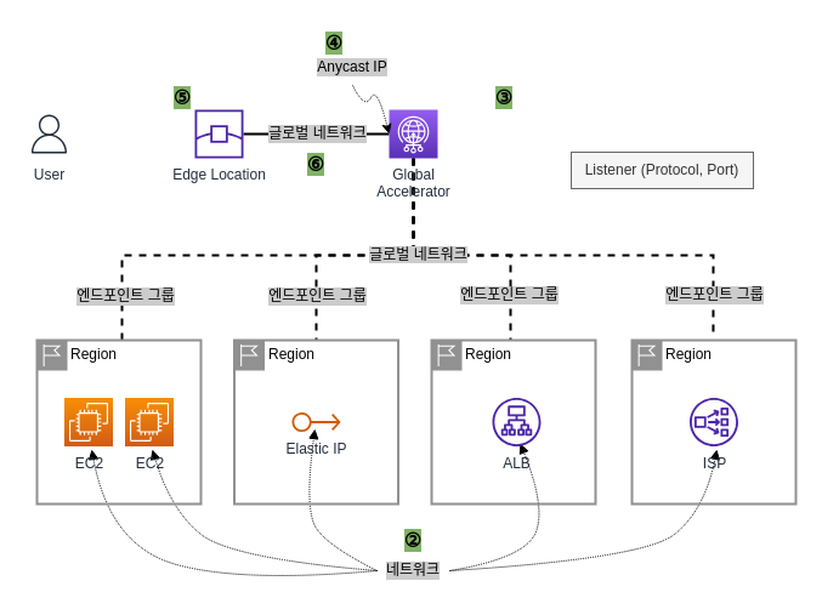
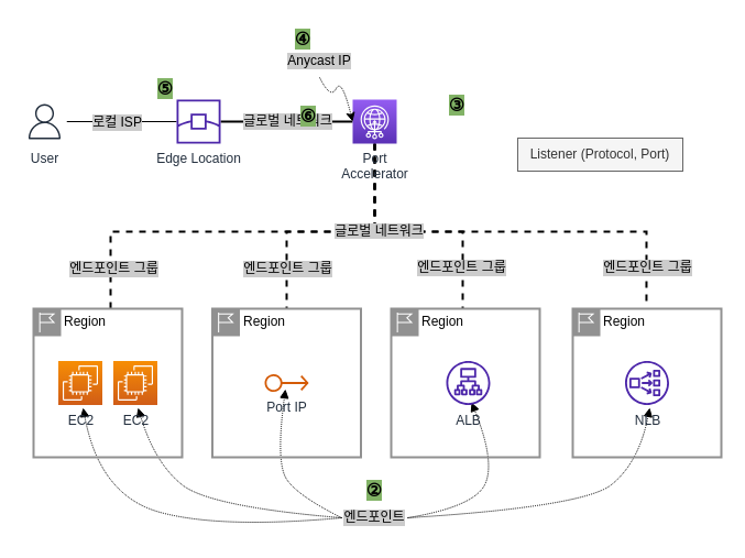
  <mxCell id="0" />
  <mxCell id="1" parent="0" />
+ <mxCell id="2" style="edgeStyle=orthogonalEdgeStyle;rounded=0;orthogonalLoop=1;jettySize=auto;html=1;endArrow=none;endFill=0;" parent="1" source="4" target="7" edge="1"><mxGeometry relative="1" as="geometry" /></mxCell>
+ <mxCell id="3" value="로컬 ISP" style="edgeLabel;html=1;align=center;verticalAlign=middle;resizable=0;points=[];labelBackgroundColor=#CCCCCC;fontSize=12;" parent="2" vertex="1" connectable="0"><mxGeometry x="-0.26" y="-2" relative="1" as="geometry"><mxPoint x="8" y="-2" as="offset" /></mxGeometry></mxCell>
  <mxCell id="4" value="User" style="sketch=0;outlineConnect=0;fontColor=#232F3E;gradientColor=none;strokeColor=#232F3E;fillColor=#ffffff;dashed=0;verticalLabelPosition=bottom;verticalAlign=top;align=center;html=1;fontSize=12;fontStyle=0;aspect=fixed;shape=mxgraph.aws4.resourceIcon;resIcon=mxgraph.aws4.user;" parent="1" vertex="1"><mxGeometry x="20" y="90" width="40" height="40" as="geometry" /></mxCell>
  <mxCell id="5" style="edgeStyle=orthogonalEdgeStyle;rounded=0;orthogonalLoop=1;jettySize=auto;html=1;endArrow=none;endFill=0;strokeWidth=2;dashed=0;" parent="1" source="7" target="17" edge="1"><mxGeometry relative="1" as="geometry" /></mxCell>
  <mxCell id="6" value="글로벌 네트워크" style="edgeLabel;html=1;align=center;verticalAlign=middle;resizable=0;points=[];labelBackgroundColor=#CCCCCC;fontSize=12;" parent="5" vertex="1" connectable="0"><mxGeometry y="-1" relative="1" as="geometry"><mxPoint y="-2" as="offset" /></mxGeometry></mxCell>
  <mxCell id="7" value="Edge Location" style="sketch=0;outlineConnect=0;fontColor=#232F3E;gradientColor=none;fillColor=#4D27AA;strokeColor=none;dashed=0;verticalLabelPosition=bottom;verticalAlign=top;align=center;html=1;fontSize=12;fontStyle=0;aspect=fixed;pointerEvents=1;shape=mxgraph.aws4.edge_location;" parent="1" vertex="1"><mxGeometry x="160" y="90" width="40" height="40" as="geometry" /></mxCell>
  <mxCell id="8" style="edgeStyle=orthogonalEdgeStyle;rounded=0;orthogonalLoop=1;jettySize=auto;html=1;entryX=0.5;entryY=0;entryDx=0;entryDy=0;strokeWidth=2;endArrow=none;endFill=0;dashed=1;" parent="1" source="17" edge="1"><mxGeometry relative="1" as="geometry"><Array as="points"><mxPoint x="340" y="210" /><mxPoint x="100" y="210" /></Array><mxPoint x="100" y="280" as="targetPoint" /></mxGeometry></mxCell>
  <mxCell id="9" value="엔드포인트 그룹" style="edgeLabel;html=1;align=center;verticalAlign=middle;resizable=0;points=[];labelBackgroundColor=#CCCCCC;fontSize=12;" parent="8" vertex="1" connectable="0"><mxGeometry x="0.808" y="2" relative="1" as="geometry"><mxPoint as="offset" /></mxGeometry></mxCell>
  <mxCell id="10" style="edgeStyle=orthogonalEdgeStyle;rounded=0;orthogonalLoop=1;jettySize=auto;html=1;entryX=0.5;entryY=0;entryDx=0;entryDy=0;strokeWidth=2;endArrow=none;endFill=0;dashed=1;" parent="1" source="17" edge="1"><mxGeometry relative="1" as="geometry"><Array as="points"><mxPoint x="340" y="210" /><mxPoint x="260" y="210" /></Array><mxPoint x="260" y="280" as="targetPoint" /></mxGeometry></mxCell>
  <mxCell id="11" value="엔드포인트 그룹" style="edgeLabel;html=1;align=center;verticalAlign=middle;resizable=0;points=[];labelBackgroundColor=#CCCCCC;fontSize=12;" parent="10" vertex="1" connectable="0"><mxGeometry x="0.709" y="2" relative="1" as="geometry"><mxPoint x="-2" y="-4" as="offset" /></mxGeometry></mxCell>
  <mxCell id="12" style="edgeStyle=orthogonalEdgeStyle;rounded=0;orthogonalLoop=1;jettySize=auto;html=1;entryX=0.5;entryY=0;entryDx=0;entryDy=0;strokeWidth=2;endArrow=none;endFill=0;dashed=1;" parent="1" source="17" edge="1"><mxGeometry relative="1" as="geometry"><Array as="points"><mxPoint x="340" y="210" /><mxPoint x="420" y="210" /></Array><mxPoint x="420" y="280" as="targetPoint" /></mxGeometry></mxCell>
  <mxCell id="13" value="엔드포인트 그룹" style="edgeLabel;html=1;align=center;verticalAlign=middle;resizable=0;points=[];labelBackgroundColor=#CCCCCC;fontSize=12;" parent="12" vertex="1" connectable="0"><mxGeometry x="0.717" y="-2" relative="1" as="geometry"><mxPoint y="-5" as="offset" /></mxGeometry></mxCell>
  <mxCell id="14" style="edgeStyle=orthogonalEdgeStyle;rounded=0;orthogonalLoop=1;jettySize=auto;html=1;strokeWidth=2;endArrow=none;endFill=0;entryX=0.496;entryY=-0.007;entryDx=0;entryDy=0;entryPerimeter=0;dashed=1;" parent="1" source="17" target="39" edge="1"><mxGeometry relative="1" as="geometry"><Array as="points"><mxPoint x="340" y="210" /><mxPoint x="587" y="210" /></Array><mxPoint x="580" y="280" as="targetPoint" /></mxGeometry></mxCell>
  <mxCell id="15" value="&lt;span style=&quot;background-color: rgb(204, 204, 204); font-size: 12px;&quot;&gt;글로벌 네트워크&lt;/span&gt;" style="edgeLabel;html=1;align=center;verticalAlign=middle;resizable=0;points=[];fontSize=12;" parent="14" vertex="1" connectable="0"><mxGeometry x="-0.031" y="-1" relative="1" as="geometry"><mxPoint x="-109" y="-2" as="offset" /></mxGeometry></mxCell>
  <mxCell id="16" value="엔드포인트 그룹" style="edgeLabel;html=1;align=center;verticalAlign=middle;resizable=0;points=[];labelBackgroundColor=#CCCCCC;fontSize=12;" parent="14" vertex="1" connectable="0"><mxGeometry x="0.839" y="1" relative="1" as="geometry"><mxPoint y="-5" as="offset" /></mxGeometry></mxCell>
- <mxCell id="17" value="Global&lt;br&gt;Accelerator" style="sketch=0;points=[[0,0,0],[0.25,0,0],[0.5,0,0],[0.75,0,0],[1,0,0],[0,1,0],[0.25,1,0],[0.5,1,0],[0.75,1,0],[1,1,0],[0,0.25,0],[0,0.5,0],[0,0.75,0],[1,0.25,0],[1,0.5,0],[1,0.75,0]];outlineConnect=0;fontColor=#232F3E;gradientColor=#945DF2;gradientDirection=north;fillColor=#5A30B5;strokeColor=#ffffff;dashed=0;verticalLabelPosition=bottom;verticalAlign=top;align=center;html=1;fontSize=12;fontStyle=0;aspect=fixed;shape=mxgraph.aws4.resourceIcon;resIcon=mxgraph.aws4.global_accelerator;" parent="1" vertex="1"><mxGeometry x="320" y="90" width="40" height="40" as="geometry" /></mxCell>
+ <mxCell id="17" value="Port&lt;br&gt;Accelerator" style="sketch=0;points=[[0,0,0],[0.25,0,0],[0.5,0,0],[0.75,0,0],[1,0,0],[0,1,0],[0.25,1,0],[0.5,1,0],[0.75,1,0],[1,1,0],[0,0.25,0],[0,0.5,0],[0,0.75,0],[1,0.25,0],[1,0.5,0],[1,0.75,0]];outlineConnect=0;fontColor=#232F3E;gradientColor=#945DF2;gradientDirection=north;fillColor=#5A30B5;strokeColor=#ffffff;dashed=0;verticalLabelPosition=bottom;verticalAlign=top;align=center;html=1;fontSize=12;fontStyle=0;aspect=fixed;shape=mxgraph.aws4.resourceIcon;resIcon=mxgraph.aws4.global_accelerator;" parent="1" vertex="1"><mxGeometry x="320" y="90" width="40" height="40" as="geometry" /></mxCell>
  <mxCell id="18" value="Listener (Protocol, Port)" style="text;html=1;strokeColor=#666666;fillColor=#f5f5f5;align=center;verticalAlign=middle;whiteSpace=wrap;rounded=0;fontColor=#333333;" parent="1" vertex="1"><mxGeometry x="470" y="125" width="150" height="30" as="geometry" /></mxCell>
- <mxCell id="19" value="네트워크" style="text;html=1;strokeColor=none;fillColor=none;align=center;verticalAlign=middle;whiteSpace=wrap;rounded=0;labelBackgroundColor=#CCCCCC;" parent="1" vertex="1"><mxGeometry x="310" y="455" width="60" height="30" as="geometry" /></mxCell>
+ <mxCell id="19" value="엔드포인트" style="text;html=1;strokeColor=none;fillColor=none;align=center;verticalAlign=middle;whiteSpace=wrap;rounded=0;labelBackgroundColor=#CCCCCC;" parent="1" vertex="1"><mxGeometry x="310" y="455" width="60" height="30" as="geometry" /></mxCell>
  <mxCell id="20" value="" style="curved=1;endArrow=block;html=1;rounded=0;strokeWidth=1;fontSize=12;exitX=0;exitY=0.5;exitDx=0;exitDy=0;entryX=0.5;entryY=1;entryDx=0;entryDy=0;entryPerimeter=0;endFill=1;dashed=1;dashPattern=1 1;" parent="1" source="19" edge="1"><mxGeometry width="50" height="50" relative="1" as="geometry"><mxPoint x="280" y="370" as="sourcePoint" /><mxPoint x="75" y="370" as="targetPoint" /><Array as="points"><mxPoint x="200" y="480" /><mxPoint x="90" y="450" /></Array></mxGeometry></mxCell>
  <mxCell id="21" value="" style="curved=1;endArrow=block;html=1;rounded=0;dashed=1;dashPattern=1 1;strokeWidth=1;fontSize=12;exitX=0;exitY=0.5;exitDx=0;exitDy=0;entryX=0.5;entryY=1;entryDx=0;entryDy=0;entryPerimeter=0;endFill=1;" parent="1" source="19" edge="1"><mxGeometry width="50" height="50" relative="1" as="geometry"><mxPoint x="280" y="370" as="sourcePoint" /><mxPoint x="125" y="370" as="targetPoint" /><Array as="points"><mxPoint x="190" y="460" /><mxPoint x="140" y="420" /></Array></mxGeometry></mxCell>
  <mxCell id="22" value="" style="curved=1;endArrow=block;html=1;rounded=0;dashed=1;dashPattern=1 1;strokeWidth=1;fontSize=12;exitX=0;exitY=0.5;exitDx=0;exitDy=0;endFill=1;" parent="1" source="19" edge="1"><mxGeometry width="50" height="50" relative="1" as="geometry"><mxPoint x="280" y="370" as="sourcePoint" /><mxPoint x="258.923" y="353.074" as="targetPoint" /><Array as="points"><mxPoint x="270" y="450" /><mxPoint x="250" y="420" /></Array></mxGeometry></mxCell>
  <mxCell id="23" value="" style="curved=1;endArrow=block;html=1;rounded=0;dashed=1;dashPattern=1 1;strokeWidth=1;fontSize=12;exitX=1;exitY=0.5;exitDx=0;exitDy=0;endFill=1;" parent="1" source="19" edge="1"><mxGeometry width="50" height="50" relative="1" as="geometry"><mxPoint x="280" y="370" as="sourcePoint" /><mxPoint x="428.001" y="365.01" as="targetPoint" /><Array as="points"><mxPoint x="430" y="460" /><mxPoint x="450" y="420" /></Array></mxGeometry></mxCell>
  <mxCell id="24" value="" style="curved=1;endArrow=block;html=1;rounded=0;dashed=1;dashPattern=1 1;strokeWidth=1;fontSize=12;exitX=1;exitY=0.5;exitDx=0;exitDy=0;endFill=1;" parent="1" source="19" edge="1"><mxGeometry width="50" height="50" relative="1" as="geometry"><mxPoint x="280" y="370" as="sourcePoint" /><mxPoint x="590" y="370" as="targetPoint" /><Array as="points"><mxPoint x="530" y="460" /><mxPoint x="580" y="420" /></Array></mxGeometry></mxCell>
  <mxCell id="25" value="②" style="text;html=1;strokeColor=none;fillColor=none;align=center;verticalAlign=middle;whiteSpace=wrap;rounded=0;labelBackgroundColor=#82B366;fontSize=16;fontStyle=1" parent="1" vertex="1"><mxGeometry x="325" y="430" width="30" height="30" as="geometry" /></mxCell>
- <mxCell id="26" value="③" style="text;html=1;strokeColor=none;fillColor=none;align=center;verticalAlign=middle;whiteSpace=wrap;rounded=0;labelBackgroundColor=#82B366;fontSize=16;fontStyle=1" parent="1" vertex="1"><mxGeometry x="400" y="65" width="30" height="30" as="geometry" /></mxCell>
+ <mxCell id="26" value="③" style="text;html=1;strokeColor=none;fillColor=none;align=center;verticalAlign=middle;whiteSpace=wrap;rounded=0;labelBackgroundColor=#82B366;fontSize=16;fontStyle=1" parent="1" vertex="1"><mxGeometry x="400" y="80" width="30" height="30" as="geometry" /></mxCell>
  <mxCell id="27" value="④" style="text;html=1;strokeColor=none;fillColor=none;align=center;verticalAlign=middle;whiteSpace=wrap;rounded=0;labelBackgroundColor=#82B366;fontSize=16;fontStyle=1" parent="1" vertex="1"><mxGeometry x="260" y="20" width="30" height="30" as="geometry" /></mxCell>
- <mxCell id="28" value="⑥" style="text;html=1;strokeColor=none;fillColor=none;align=center;verticalAlign=middle;whiteSpace=wrap;rounded=0;labelBackgroundColor=#82B366;fontSize=16;fontStyle=1" parent="1" vertex="1"><mxGeometry x="245" y="120" width="30" height="30" as="geometry" /></mxCell>
+ <mxCell id="28" value="⑥" style="text;html=1;strokeColor=none;fillColor=none;align=center;verticalAlign=middle;whiteSpace=wrap;rounded=0;labelBackgroundColor=#82B366;fontSize=16;fontStyle=1" parent="1" vertex="1"><mxGeometry x="265" y="90" width="30" height="30" as="geometry" /></mxCell>
  <mxCell id="29" value="⑤" style="text;html=1;strokeColor=none;fillColor=none;align=center;verticalAlign=middle;whiteSpace=wrap;rounded=0;labelBackgroundColor=#82B366;fontSize=16;fontStyle=1" parent="1" vertex="1"><mxGeometry x="135" y="65" width="30" height="30" as="geometry" /></mxCell>
  <mxCell id="30" value="Anycast IP" style="text;html=1;strokeColor=none;fillColor=none;align=center;verticalAlign=middle;whiteSpace=wrap;rounded=0;labelBackgroundColor=#CCCCCC;fontSize=12;" parent="1" vertex="1"><mxGeometry x="260" y="40" width="60" height="30" as="geometry" /></mxCell>
  <mxCell id="31" value="" style="curved=1;endArrow=classic;html=1;rounded=0;dashed=1;dashPattern=1 1;strokeWidth=1;fontSize=12;exitX=0.5;exitY=1;exitDx=0;exitDy=0;entryX=0;entryY=0.5;entryDx=0;entryDy=0;entryPerimeter=0;" parent="1" source="30" edge="1" target="17"><mxGeometry width="50" height="50" relative="1" as="geometry"><mxPoint x="280" y="370" as="sourcePoint" /><mxPoint x="310" y="110" as="targetPoint" /><Array as="points"><mxPoint x="300" y="90" /><mxPoint x="310" y="70" /></Array></mxGeometry></mxCell>
  <mxCell id="32" value="Region" style="shape=mxgraph.ibm.box;prType=region;fontStyle=0;verticalAlign=top;align=left;spacingLeft=32;spacingTop=4;fillColor=none;rounded=0;whiteSpace=wrap;html=1;strokeColor=#919191;strokeWidth=2;dashed=0;container=1;spacing=-4;collapsible=0;expand=0;recursiveResize=0;" parent="1" vertex="1"><mxGeometry x="30" y="280" width="135" height="135" as="geometry" /></mxCell>
  <mxCell id="33" value="EC2" style="sketch=0;points=[[0,0,0],[0.25,0,0],[0.5,0,0],[0.75,0,0],[1,0,0],[0,1,0],[0.25,1,0],[0.5,1,0],[0.75,1,0],[1,1,0],[0,0.25,0],[0,0.5,0],[0,0.75,0],[1,0.25,0],[1,0.5,0],[1,0.75,0]];outlineConnect=0;fontColor=#232F3E;gradientColor=#F78E04;gradientDirection=north;fillColor=#D05C17;strokeColor=#ffffff;dashed=0;verticalLabelPosition=bottom;verticalAlign=top;align=center;html=1;fontSize=12;fontStyle=0;aspect=fixed;shape=mxgraph.aws4.resourceIcon;resIcon=mxgraph.aws4.ec2;" parent="32" vertex="1"><mxGeometry x="22.5" y="47.5" width="40" height="40" as="geometry" /></mxCell>
  <mxCell id="34" value="EC2" style="sketch=0;points=[[0,0,0],[0.25,0,0],[0.5,0,0],[0.75,0,0],[1,0,0],[0,1,0],[0.25,1,0],[0.5,1,0],[0.75,1,0],[1,1,0],[0,0.25,0],[0,0.5,0],[0,0.75,0],[1,0.25,0],[1,0.5,0],[1,0.75,0]];outlineConnect=0;fontColor=#232F3E;gradientColor=#F78E04;gradientDirection=north;fillColor=#D05C17;strokeColor=#ffffff;dashed=0;verticalLabelPosition=bottom;verticalAlign=top;align=center;html=1;fontSize=12;fontStyle=0;aspect=fixed;shape=mxgraph.aws4.resourceIcon;resIcon=mxgraph.aws4.ec2;" parent="32" vertex="1"><mxGeometry x="72.5" y="47.5" width="40" height="40" as="geometry" /></mxCell>
  <mxCell id="35" value="Region" style="shape=mxgraph.ibm.box;prType=region;fontStyle=0;verticalAlign=top;align=left;spacingLeft=32;spacingTop=4;fillColor=none;rounded=0;whiteSpace=wrap;html=1;strokeColor=#919191;strokeWidth=2;dashed=0;container=1;spacing=-4;collapsible=0;expand=0;recursiveResize=0;" parent="1" vertex="1"><mxGeometry x="192.5" y="280" width="135" height="135" as="geometry" /></mxCell>
- <mxCell id="36" value="Elastic IP" style="sketch=0;outlineConnect=0;fontColor=#232F3E;gradientColor=none;fillColor=#D45B07;strokeColor=none;dashed=0;verticalLabelPosition=bottom;verticalAlign=top;align=center;html=1;fontSize=12;fontStyle=0;aspect=fixed;pointerEvents=1;shape=mxgraph.aws4.elastic_ip_address;" parent="35" vertex="1"><mxGeometry x="47.5" y="59.17" width="40" height="16.67" as="geometry" /></mxCell>
+ <mxCell id="36" value="Port IP" style="sketch=0;outlineConnect=0;fontColor=#232F3E;gradientColor=none;fillColor=#D45B07;strokeColor=none;dashed=0;verticalLabelPosition=bottom;verticalAlign=top;align=center;html=1;fontSize=12;fontStyle=0;aspect=fixed;pointerEvents=1;shape=mxgraph.aws4.elastic_ip_address;" parent="35" vertex="1"><mxGeometry x="47.5" y="59.17" width="40" height="16.67" as="geometry" /></mxCell>
  <mxCell id="37" value="Region" style="shape=mxgraph.ibm.box;prType=region;fontStyle=0;verticalAlign=top;align=left;spacingLeft=32;spacingTop=4;fillColor=none;rounded=0;whiteSpace=wrap;html=1;strokeColor=#919191;strokeWidth=2;dashed=0;container=1;spacing=-4;collapsible=0;expand=0;recursiveResize=0;" parent="1" vertex="1"><mxGeometry x="355" y="280" width="135" height="135" as="geometry" /></mxCell>
  <mxCell id="38" value="ALB" style="sketch=0;outlineConnect=0;fontColor=#232F3E;gradientColor=none;fillColor=#4D27AA;strokeColor=none;dashed=0;verticalLabelPosition=bottom;verticalAlign=top;align=center;html=1;fontSize=12;fontStyle=0;aspect=fixed;pointerEvents=1;shape=mxgraph.aws4.application_load_balancer;" parent="37" vertex="1"><mxGeometry x="50" y="47.5" width="40" height="40" as="geometry" /></mxCell>
  <mxCell id="39" value="Region" style="shape=mxgraph.ibm.box;prType=region;fontStyle=0;verticalAlign=top;align=left;spacingLeft=32;spacingTop=4;fillColor=none;rounded=0;whiteSpace=wrap;html=1;strokeColor=#919191;strokeWidth=2;dashed=0;container=1;spacing=-4;collapsible=0;expand=0;recursiveResize=0;" parent="1" vertex="1"><mxGeometry x="520" y="280" width="135" height="135" as="geometry" /></mxCell>
- <mxCell id="40" value="ISP" style="sketch=0;outlineConnect=0;fontColor=#232F3E;gradientColor=none;fillColor=#4D27AA;strokeColor=none;dashed=0;verticalLabelPosition=bottom;verticalAlign=top;align=center;html=1;fontSize=12;fontStyle=0;aspect=fixed;pointerEvents=1;shape=mxgraph.aws4.network_load_balancer;" parent="39" vertex="1"><mxGeometry x="47.5" y="47.5" width="40" height="40" as="geometry" /></mxCell>
+ <mxCell id="40" value="NLB" style="sketch=0;outlineConnect=0;fontColor=#232F3E;gradientColor=none;fillColor=#4D27AA;strokeColor=none;dashed=0;verticalLabelPosition=bottom;verticalAlign=top;align=center;html=1;fontSize=12;fontStyle=0;aspect=fixed;pointerEvents=1;shape=mxgraph.aws4.network_load_balancer;" parent="39" vertex="1"><mxGeometry x="47.5" y="47.5" width="40" height="40" as="geometry" /></mxCell>
